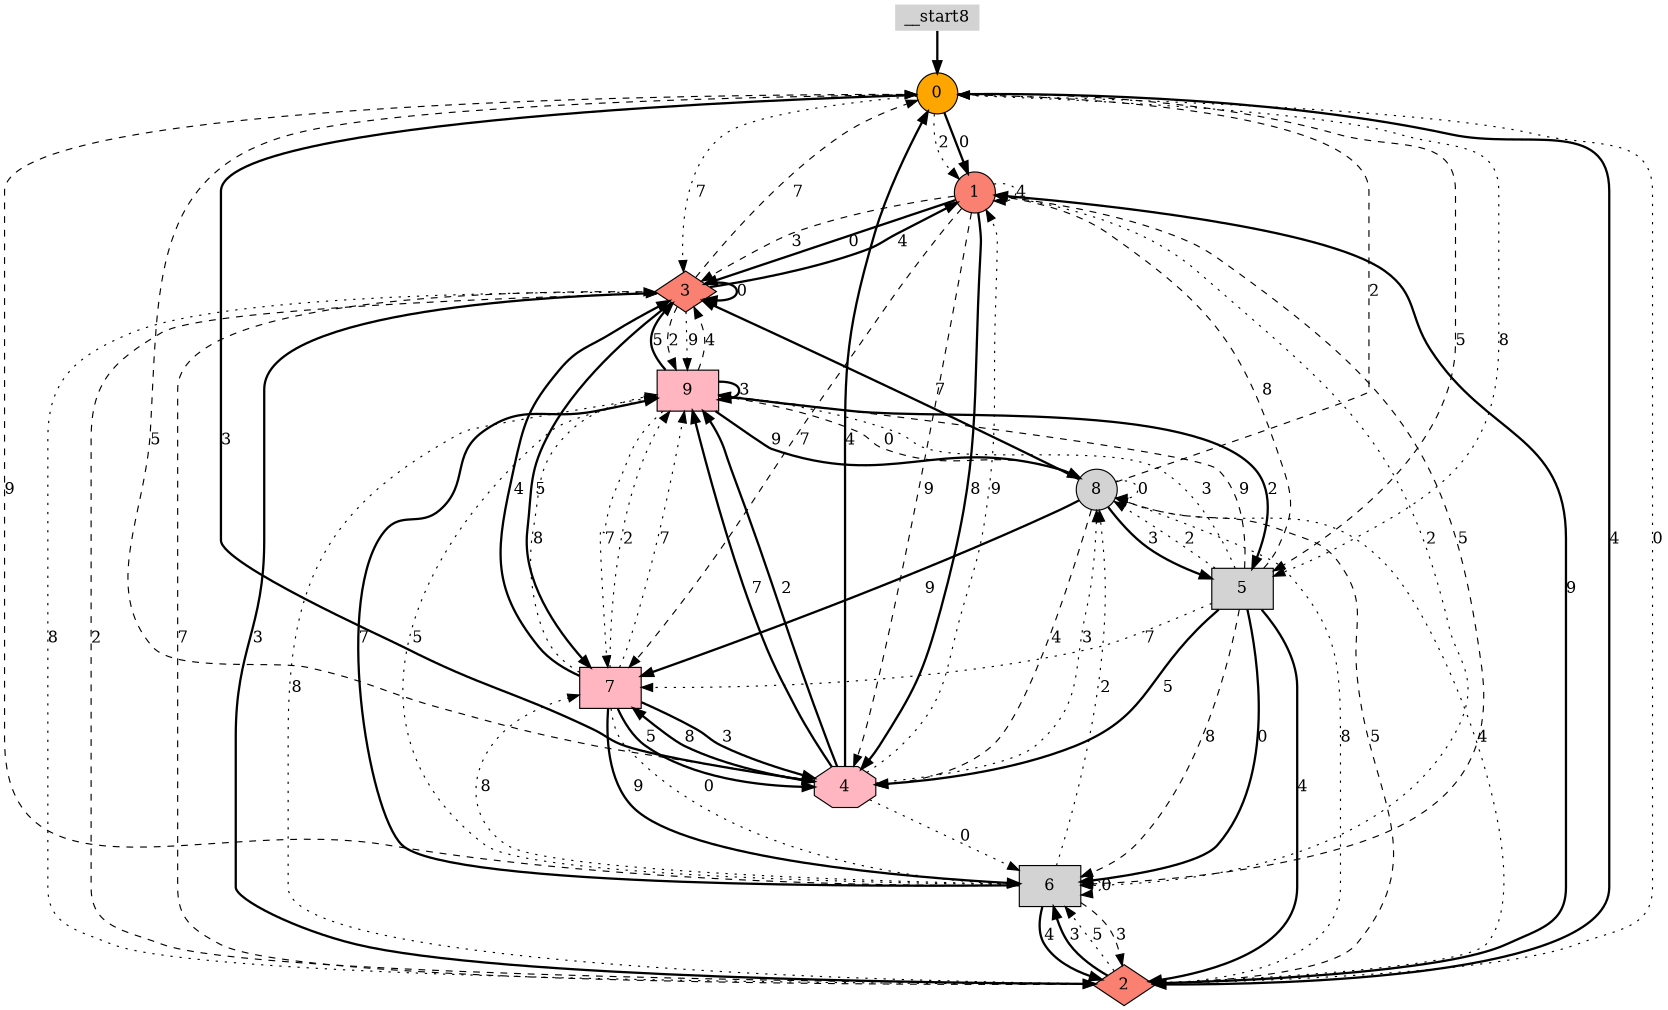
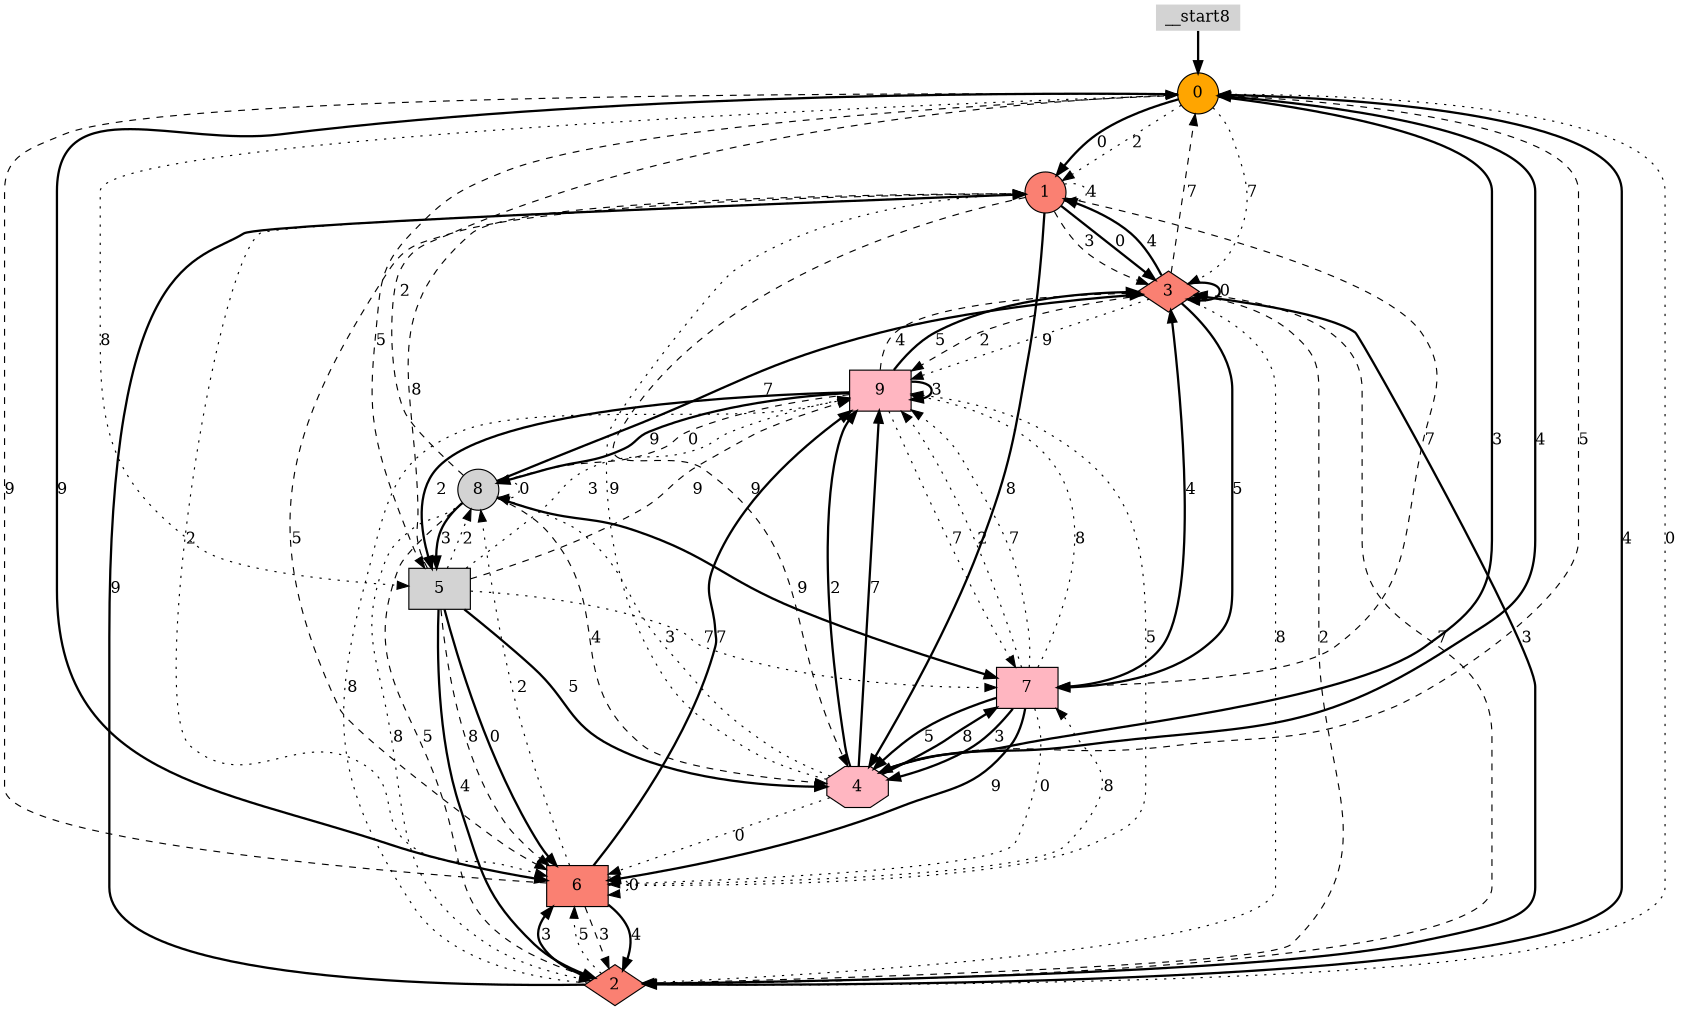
  digraph {
    node [fillcolor=salmon shape=box style=filled]
    edge [style=bold]
    n1 [fillcolor=orange label=0 shape=circle]
    n2 [label=1 shape=circle]
    n3 [label=2 shape=diamond]
    n4 [label=3 shape=diamond]
    n5 [fillcolor=lightpink label=4 shape=octagon]
    n6 [fillcolor=lightgrey label=5]
-   n7 [fillcolor=lightgrey label=6]
+   n7 [label=6]
    n8 [fillcolor=lightpink label=7]
    n9 [fillcolor=lightgrey label=8 shape=circle]
    n10 [fillcolor=lightpink label=9]
    n11 [fillcolor=lightgrey height=0 label=__start8 shape=none width=0]
    n1 -> n2 [label=2 style=dotted]
    n1 -> n2 [label=0]
    n1 -> n3 [label=4]
    n1 -> n4 [label=7 style=dotted]
    n1 -> n5 [label=3]
    n1 -> n6 [label=5 style=dashed]
    n1 -> n6 [label=8 style=dotted]
+   n1 -> n7 [label=9]
    n2 -> n2 [label=4 style=dotted]
    n2 -> n4 [label=3 style=dashed]
    n2 -> n4 [label=0]
    n2 -> n5 [label=9 style=dashed]
    n2 -> n5 [label=8]
    n2 -> n7 [label=2 style=dotted]
    n2 -> n7 [label=5 style=dashed]
    n2 -> n8 [label=7 style=dashed]
    n3 -> n1 [label=0 style=dotted]
    n3 -> n2 [label=9]
    n3 -> n4 [label=2 style=dashed]
    n3 -> n4 [label=7 style=dashed]
    n3 -> n7 [label=3]
    n3 -> n7 [label=5 style=dotted]
-   n3 -> n9 [label=4 style=dotted]
    n3 -> n10 [label=8 style=dotted]
    n4 -> n1 [label=7 style=dashed]
    n4 -> n2 [label=4]
    n4 -> n3 [label=3]
    n4 -> n3 [label=8 style=dotted]
    n4 -> n4 [label=0]
    n4 -> n8 [label=5]
    n4 -> n10 [label=2 style=dashed]
    n4 -> n10 [label=9 style=dotted]
    n5 -> n1 [label=4]
    n5 -> n1 [label=5 style=dashed]
    n5 -> n2 [label=9 style=dotted]
    n5 -> n7 [label=0 style=dotted]
    n5 -> n8 [label=8]
    n5 -> n9 [label=3 style=dotted]
    n5 -> n10 [label=2]
    n5 -> n10 [label=7]
    n6 -> n2 [label=8 style=dashed]
    n6 -> n3 [label=4]
    n6 -> n5 [label=5]
    n6 -> n7 [label=0]
    n6 -> n7 [label=8 style=dashed]
    n6 -> n8 [label=7 style=dotted]
    n6 -> n9 [label=2 style=dotted]
    n6 -> n10 [label=3 style=dotted]
    n6 -> n10 [label=9 style=dashed]
    n7 -> n1 [label=9 style=dashed]
    n7 -> n3 [label=4]
    n7 -> n3 [label=3 style=dashed]
    n7 -> n7 [label=0 style=dotted]
    n7 -> n8 [label=8 style=dotted]
    n7 -> n9 [label=2 style=dotted]
    n7 -> n10 [label=7]
    n7 -> n10 [label=5 style=dotted]
    n8 -> n4 [label=4]
    n8 -> n5 [label=3]
    n8 -> n5 [label=5]
    n8 -> n7 [label=0 style=dotted]
    n8 -> n7 [label=9]
    n8 -> n10 [label=2 style=dotted]
    n8 -> n10 [label=7 style=dotted]
    n8 -> n10 [label=8 style=dotted]
    n9 -> n1 [label=2 style=dashed]
    n9 -> n3 [label=5 style=dashed]
    n9 -> n3 [label=8 style=dotted]
    n9 -> n4 [label=7]
    n9 -> n5 [label=4 style=dashed]
    n9 -> n6 [label=3]
    n9 -> n8 [label=9]
    n9 -> n9 [label=0 style=dotted]
    n10 -> n4 [label=4 style=dashed]
    n10 -> n4 [label=5]
    n10 -> n6 [label=2]
    n10 -> n8 [label=7 style=dotted]
    n10 -> n9 [label=0 style=dashed]
    n10 -> n9 [label=9]
    n10 -> n10 [label=3]
    n11 -> n1
  }
